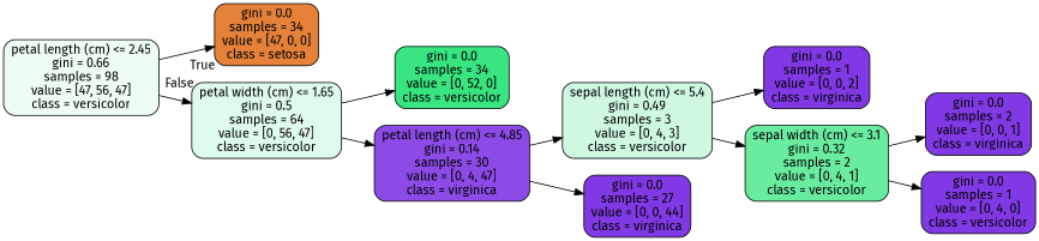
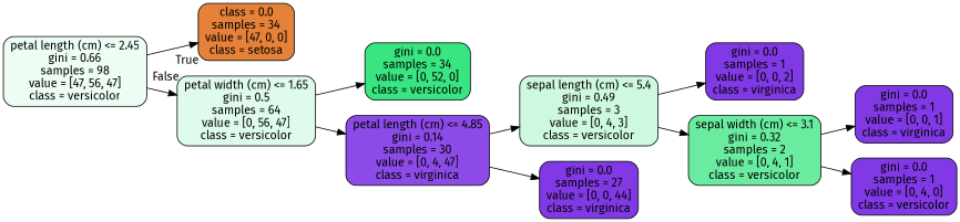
  digraph {
    fontname="Fira Sans"
    rankdir=LR
    node [color=black fillcolor="#8139e5" fontname="Fira Sans" shape=box style="filled, rounded"]
    edge [fontname="Fira Sans"]
    n1 [fillcolor="#eefdf4" label="petal length (cm) <= 2.45\ngini = 0.66\nsamples = 98\nvalue = [47, 56, 47]\nclass = versicolor"]
-   n2 [fillcolor="#e58139" label="gini = 0.0\nsamples = 34\nvalue = [47, 0, 0]\nclass = setosa"]
+   n2 [fillcolor="#e58139" label="class = 0.0\nsamples = 34\nvalue = [47, 0, 0]\nclass = setosa"]
    n3 [fillcolor="#dffbeb" label="petal width (cm) <= 1.65\ngini = 0.5\nsamples = 64\nvalue = [0, 56, 47]\nclass = versicolor"]
    n4 [fillcolor="#39e581" label="gini = 0.0\nsamples = 34\nvalue = [0, 52, 0]\nclass = versicolor"]
    n5 [fillcolor="#8c4ae7" label="petal length (cm) <= 4.85\ngini = 0.14\nsamples = 30\nvalue = [0, 4, 47]\nclass = virginica"]
    n6 [fillcolor="#cef8e0" label="sepal length (cm) <= 5.4\ngini = 0.49\nsamples = 3\nvalue = [0, 4, 3]\nclass = versicolor"]
    n7 [label="gini = 0.0\nsamples = 27\nvalue = [0, 0, 44]\nclass = virginica"]
    n8 [label="gini = 0.0\nsamples = 1\nvalue = [0, 0, 2]\nclass = virginica"]
    n9 [fillcolor="#6aeca0" label="sepal width (cm) <= 3.1\ngini = 0.32\nsamples = 2\nvalue = [0, 4, 1]\nclass = versicolor"]
-   n10 [label="gini = 0.0\nsamples = 2\nvalue = [0, 0, 1]\nclass = virginica"]
+   n10 [label="gini = 0.0\nsamples = 1\nvalue = [0, 0, 1]\nclass = virginica"]
    n11 [label="gini = 0.0\nsamples = 1\nvalue = [0, 4, 0]\nclass = versicolor"]
    n1 -> n2 [headlabel=True labelangle=45 labeldistance=2.5]
    n1 -> n3 [headlabel=False labelangle=-45 labeldistance=2.5]
    n3 -> n4
    n3 -> n5
    n5 -> n6
    n5 -> n7
    n6 -> n8
    n6 -> n9
    n9 -> n10
    n9 -> n11
  }
